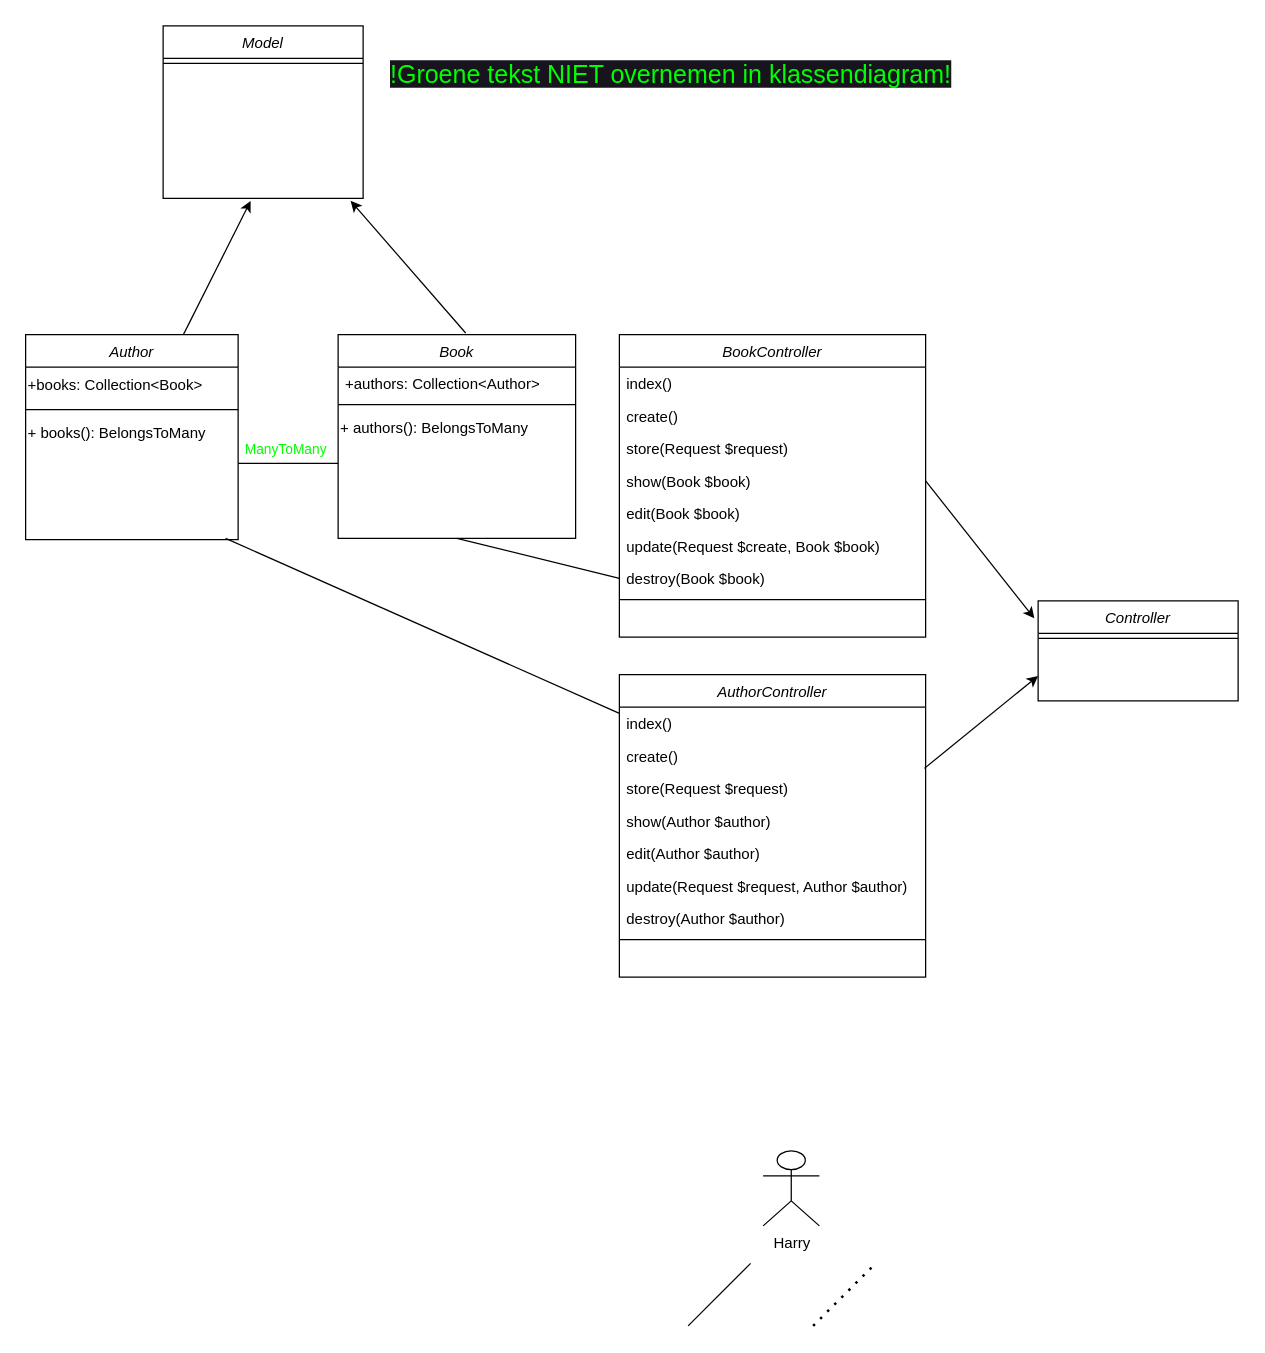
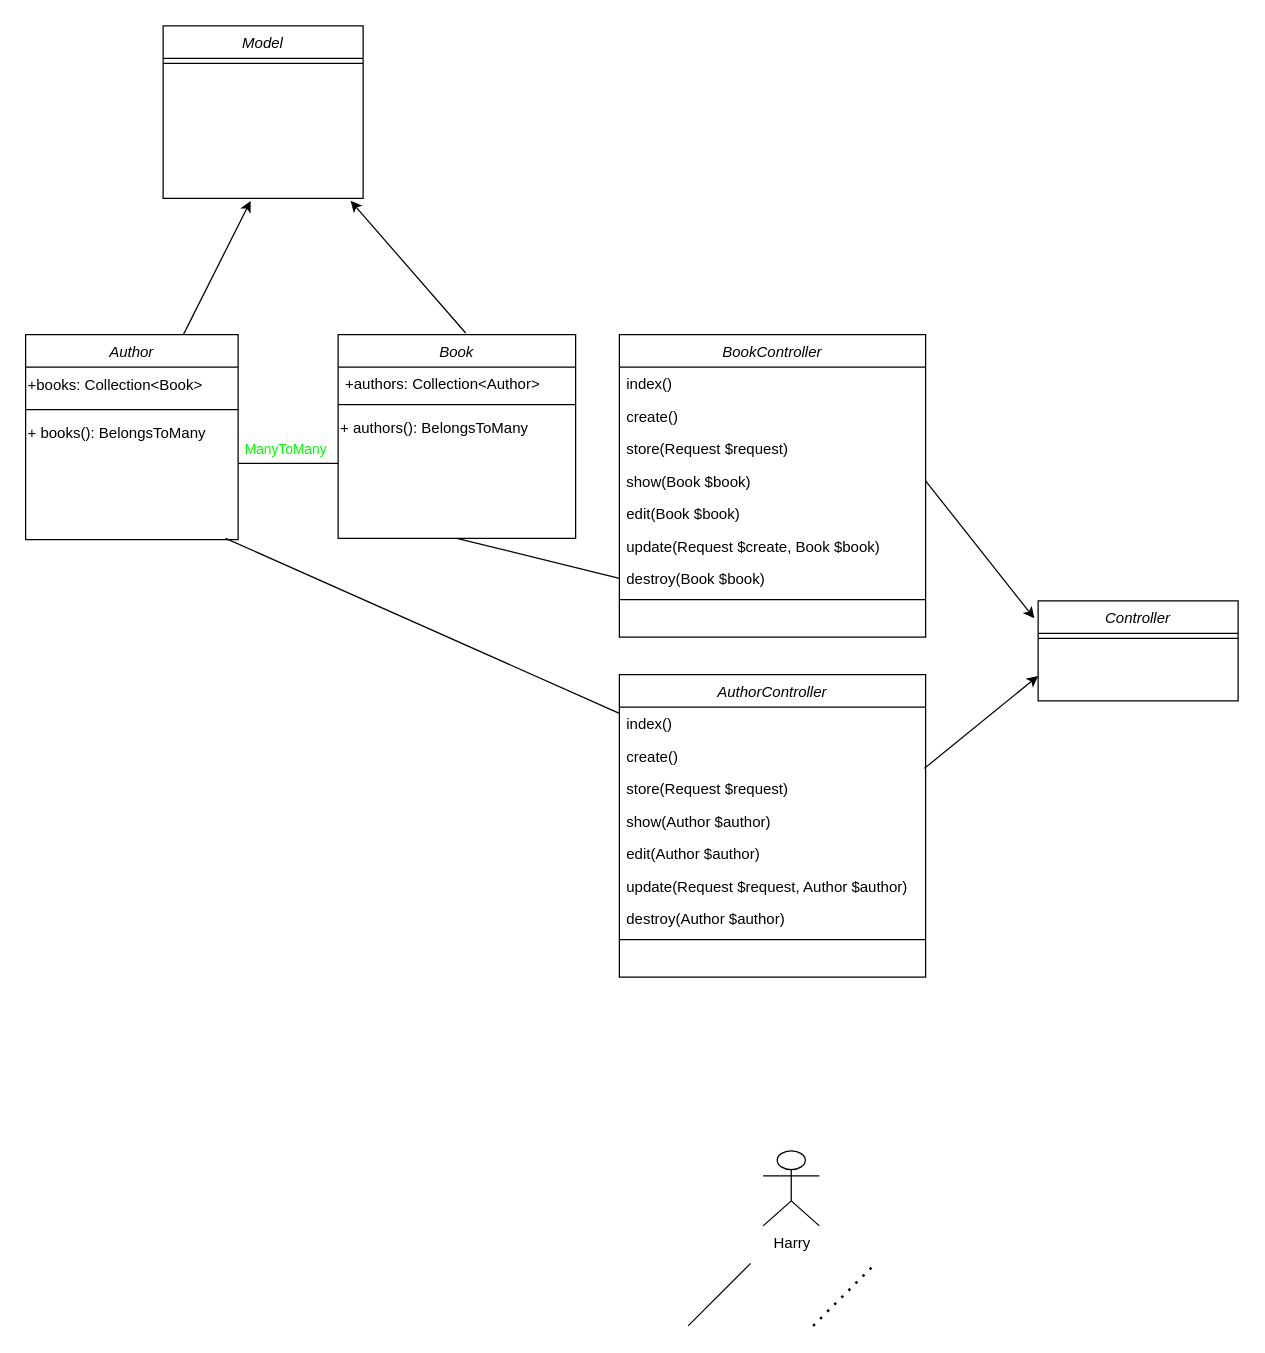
  <mxCell id="0" />
  <mxCell id="1" parent="0" />
  <mxCell id="2" value="Model" style="swimlane;fontStyle=2;align=center;verticalAlign=top;childLayout=stackLayout;horizontal=1;startSize=26;horizontalStack=0;resizeParent=1;resizeLast=0;collapsible=1;marginBottom=0;rounded=0;shadow=0;strokeWidth=1;" parent="1" vertex="1"><mxGeometry x="130" y="20" width="160" height="138" as="geometry"><mxRectangle x="230" y="140" width="160" height="26" as="alternateBounds" /></mxGeometry></mxCell>
  <mxCell id="3" value="" style="line;html=1;strokeWidth=1;align=left;verticalAlign=middle;spacingTop=-1;spacingLeft=3;spacingRight=3;rotatable=0;labelPosition=right;points=[];portConstraint=eastwest;" parent="2" vertex="1"><mxGeometry y="26" width="160" height="8" as="geometry" /></mxCell>
  <mxCell id="4" value="BookController" style="swimlane;fontStyle=2;align=center;verticalAlign=top;childLayout=stackLayout;horizontal=1;startSize=26;horizontalStack=0;resizeParent=1;resizeLast=0;collapsible=1;marginBottom=0;rounded=0;shadow=0;strokeWidth=1;" vertex="1" parent="1"><mxGeometry x="495" y="267" width="245" height="242" as="geometry"><mxRectangle x="230" y="140" width="160" height="26" as="alternateBounds" /></mxGeometry></mxCell>
  <mxCell id="5" value="index()" style="text;align=left;verticalAlign=top;spacingLeft=4;spacingRight=4;overflow=hidden;rotatable=0;points=[[0,0.5],[1,0.5]];portConstraint=eastwest;rounded=0;shadow=0;html=0;" vertex="1" parent="4"><mxGeometry y="26" width="245" height="26" as="geometry" /></mxCell>
  <mxCell id="6" value="create()" style="text;align=left;verticalAlign=top;spacingLeft=4;spacingRight=4;overflow=hidden;rotatable=0;points=[[0,0.5],[1,0.5]];portConstraint=eastwest;" vertex="1" parent="4"><mxGeometry y="52" width="245" height="26" as="geometry" /></mxCell>
  <mxCell id="7" value="store(Request $request)" style="text;align=left;verticalAlign=top;spacingLeft=4;spacingRight=4;overflow=hidden;rotatable=0;points=[[0,0.5],[1,0.5]];portConstraint=eastwest;rounded=0;shadow=0;html=0;" vertex="1" parent="4"><mxGeometry y="78" width="245" height="26" as="geometry" /></mxCell>
  <mxCell id="8" value="show(Book $book)" style="text;align=left;verticalAlign=top;spacingLeft=4;spacingRight=4;overflow=hidden;rotatable=0;points=[[0,0.5],[1,0.5]];portConstraint=eastwest;rounded=0;shadow=0;html=0;" vertex="1" parent="4"><mxGeometry y="104" width="245" height="26" as="geometry" /></mxCell>
  <mxCell id="9" value="edit(Book $book)" style="text;align=left;verticalAlign=top;spacingLeft=4;spacingRight=4;overflow=hidden;rotatable=0;points=[[0,0.5],[1,0.5]];portConstraint=eastwest;rounded=0;shadow=0;html=0;" vertex="1" parent="4"><mxGeometry y="130" width="245" height="26" as="geometry" /></mxCell>
  <mxCell id="10" value="update(Request $create, Book $book)" style="text;align=left;verticalAlign=top;spacingLeft=4;spacingRight=4;overflow=hidden;rotatable=0;points=[[0,0.5],[1,0.5]];portConstraint=eastwest;rounded=0;shadow=0;html=0;" vertex="1" parent="4"><mxGeometry y="156" width="245" height="26" as="geometry" /></mxCell>
  <mxCell id="11" value="destroy(Book $book)" style="text;align=left;verticalAlign=top;spacingLeft=4;spacingRight=4;overflow=hidden;rotatable=0;points=[[0,0.5],[1,0.5]];portConstraint=eastwest;rounded=0;shadow=0;html=0;" vertex="1" parent="4"><mxGeometry y="182" width="245" height="26" as="geometry" /></mxCell>
  <mxCell id="12" value="" style="line;html=1;strokeWidth=1;align=left;verticalAlign=middle;spacingTop=-1;spacingLeft=3;spacingRight=3;rotatable=0;labelPosition=right;points=[];portConstraint=eastwest;" vertex="1" parent="4"><mxGeometry y="208" width="245" height="8" as="geometry" /></mxCell>
  <mxCell id="13" value="Book" style="swimlane;fontStyle=2;align=center;verticalAlign=top;childLayout=stackLayout;horizontal=1;startSize=26;horizontalStack=0;resizeParent=1;resizeLast=0;collapsible=1;marginBottom=0;rounded=0;shadow=0;strokeWidth=1;" vertex="1" parent="1"><mxGeometry x="270" y="267" width="190" height="163" as="geometry"><mxRectangle x="230" y="140" width="160" height="26" as="alternateBounds" /></mxGeometry></mxCell>
  <mxCell id="14" value="+authors: Collection&lt;Author&gt;" style="text;align=left;verticalAlign=top;spacingLeft=4;spacingRight=4;overflow=hidden;rotatable=0;points=[[0,0.5],[1,0.5]];portConstraint=eastwest;rounded=0;shadow=0;html=0;" vertex="1" parent="13"><mxGeometry y="26" width="190" height="26" as="geometry" /></mxCell>
  <mxCell id="15" value="" style="line;html=1;strokeWidth=1;align=left;verticalAlign=middle;spacingTop=-1;spacingLeft=3;spacingRight=3;rotatable=0;labelPosition=right;points=[];portConstraint=eastwest;" vertex="1" parent="13"><mxGeometry y="52" width="190" height="8" as="geometry" /></mxCell>
  <mxCell id="16" value="+ authors(): BelongsToMany" style="text;html=1;align=left;verticalAlign=middle;resizable=0;points=[];autosize=1;strokeColor=none;fillColor=none;" vertex="1" parent="13"><mxGeometry y="60" width="190" height="30" as="geometry" /></mxCell>
  <mxCell id="17" value="Author" style="swimlane;fontStyle=2;align=center;verticalAlign=top;childLayout=stackLayout;horizontal=1;startSize=26;horizontalStack=0;resizeParent=1;resizeLast=0;collapsible=1;marginBottom=0;rounded=0;shadow=0;strokeWidth=1;" vertex="1" parent="1"><mxGeometry x="20" y="267" width="170" height="164" as="geometry"><mxRectangle x="230" y="140" width="160" height="26" as="alternateBounds" /></mxGeometry></mxCell>
  <mxCell id="18" value="+books: Collection&amp;lt;Book&amp;gt;" style="text;html=1;align=left;verticalAlign=middle;resizable=0;points=[];autosize=1;strokeColor=none;fillColor=none;" vertex="1" parent="17"><mxGeometry y="26" width="170" height="30" as="geometry" /></mxCell>
  <mxCell id="19" value="" style="line;html=1;strokeWidth=1;align=left;verticalAlign=middle;spacingTop=-1;spacingLeft=3;spacingRight=3;rotatable=0;labelPosition=right;points=[];portConstraint=eastwest;" vertex="1" parent="17"><mxGeometry y="56" width="170" height="8" as="geometry" /></mxCell>
  <mxCell id="20" value="+ books(): BelongsToMany" style="text;html=1;align=left;verticalAlign=middle;resizable=0;points=[];autosize=1;strokeColor=none;fillColor=none;" vertex="1" parent="17"><mxGeometry y="64" width="170" height="30" as="geometry" /></mxCell>
  <mxCell id="21" value="" style="endArrow=none;dashed=1;html=1;dashPattern=1 3;strokeWidth=2;rounded=0;" edge="1" parent="1"><mxGeometry width="50" height="50" relative="1" as="geometry"><mxPoint x="650" y="1060" as="sourcePoint" /><mxPoint x="700" y="1010" as="targetPoint" /></mxGeometry></mxCell>
  <mxCell id="22" value="" style="endArrow=none;html=1;rounded=0;" edge="1" parent="1"><mxGeometry width="50" height="50" relative="1" as="geometry"><mxPoint x="550" y="1060" as="sourcePoint" /><mxPoint x="600" y="1010" as="targetPoint" /></mxGeometry></mxCell>
  <mxCell id="23" value="Harry" style="shape=umlActor;verticalLabelPosition=bottom;verticalAlign=top;html=1;outlineConnect=0;" vertex="1" parent="1"><mxGeometry x="610" y="920" width="45" height="60" as="geometry" /></mxCell>
  <mxCell id="24" value="AuthorController" style="swimlane;fontStyle=2;align=center;verticalAlign=top;childLayout=stackLayout;horizontal=1;startSize=26;horizontalStack=0;resizeParent=1;resizeLast=0;collapsible=1;marginBottom=0;rounded=0;shadow=0;strokeWidth=1;" vertex="1" parent="1"><mxGeometry x="495" y="539" width="245" height="242" as="geometry"><mxRectangle x="230" y="140" width="160" height="26" as="alternateBounds" /></mxGeometry></mxCell>
  <mxCell id="25" value="index()" style="text;align=left;verticalAlign=top;spacingLeft=4;spacingRight=4;overflow=hidden;rotatable=0;points=[[0,0.5],[1,0.5]];portConstraint=eastwest;rounded=0;shadow=0;html=0;" vertex="1" parent="24"><mxGeometry y="26" width="245" height="26" as="geometry" /></mxCell>
  <mxCell id="26" value="create()" style="text;align=left;verticalAlign=top;spacingLeft=4;spacingRight=4;overflow=hidden;rotatable=0;points=[[0,0.5],[1,0.5]];portConstraint=eastwest;" vertex="1" parent="24"><mxGeometry y="52" width="245" height="26" as="geometry" /></mxCell>
  <mxCell id="27" value="store(Request $request)" style="text;align=left;verticalAlign=top;spacingLeft=4;spacingRight=4;overflow=hidden;rotatable=0;points=[[0,0.5],[1,0.5]];portConstraint=eastwest;rounded=0;shadow=0;html=0;" vertex="1" parent="24"><mxGeometry y="78" width="245" height="26" as="geometry" /></mxCell>
  <mxCell id="28" value="show(Author $author)" style="text;align=left;verticalAlign=top;spacingLeft=4;spacingRight=4;overflow=hidden;rotatable=0;points=[[0,0.5],[1,0.5]];portConstraint=eastwest;rounded=0;shadow=0;html=0;" vertex="1" parent="24"><mxGeometry y="104" width="245" height="26" as="geometry" /></mxCell>
  <mxCell id="29" value="edit(Author $author)" style="text;align=left;verticalAlign=top;spacingLeft=4;spacingRight=4;overflow=hidden;rotatable=0;points=[[0,0.5],[1,0.5]];portConstraint=eastwest;rounded=0;shadow=0;html=0;" vertex="1" parent="24"><mxGeometry y="130" width="245" height="26" as="geometry" /></mxCell>
  <mxCell id="30" value="update(Request $request, Author $author)" style="text;align=left;verticalAlign=top;spacingLeft=4;spacingRight=4;overflow=hidden;rotatable=0;points=[[0,0.5],[1,0.5]];portConstraint=eastwest;rounded=0;shadow=0;html=0;" vertex="1" parent="24"><mxGeometry y="156" width="245" height="26" as="geometry" /></mxCell>
  <mxCell id="31" value="destroy(Author $author)" style="text;align=left;verticalAlign=top;spacingLeft=4;spacingRight=4;overflow=hidden;rotatable=0;points=[[0,0.5],[1,0.5]];portConstraint=eastwest;rounded=0;shadow=0;html=0;" vertex="1" parent="24"><mxGeometry y="182" width="245" height="26" as="geometry" /></mxCell>
  <mxCell id="32" value="" style="line;html=1;strokeWidth=1;align=left;verticalAlign=middle;spacingTop=-1;spacingLeft=3;spacingRight=3;rotatable=0;labelPosition=right;points=[];portConstraint=eastwest;" vertex="1" parent="24"><mxGeometry y="208" width="245" height="8" as="geometry" /></mxCell>
  <mxCell id="33" value="Controller" style="swimlane;fontStyle=2;align=center;verticalAlign=top;childLayout=stackLayout;horizontal=1;startSize=26;horizontalStack=0;resizeParent=1;resizeLast=0;collapsible=1;marginBottom=0;rounded=0;shadow=0;strokeWidth=1;" vertex="1" parent="1"><mxGeometry x="830" y="480" width="160" height="80" as="geometry"><mxRectangle x="230" y="140" width="160" height="26" as="alternateBounds" /></mxGeometry></mxCell>
  <mxCell id="34" value="" style="line;html=1;strokeWidth=1;align=left;verticalAlign=middle;spacingTop=-1;spacingLeft=3;spacingRight=3;rotatable=0;labelPosition=right;points=[];portConstraint=eastwest;" vertex="1" parent="33"><mxGeometry y="26" width="160" height="8" as="geometry" /></mxCell>
  <mxCell id="35" value="" style="endArrow=classic;html=1;rounded=0;exitX=0.537;exitY=-0.008;exitDx=0;exitDy=0;exitPerimeter=0;" edge="1" parent="1" source="13"><mxGeometry width="50" height="50" relative="1" as="geometry"><mxPoint x="390" y="490" as="sourcePoint" /><mxPoint x="280" y="160" as="targetPoint" /></mxGeometry></mxCell>
  <mxCell id="36" value="" style="endArrow=classic;html=1;rounded=0;" edge="1" parent="1" source="17"><mxGeometry width="50" height="50" relative="1" as="geometry"><mxPoint x="30" y="250" as="sourcePoint" /><mxPoint x="200" y="160" as="targetPoint" /></mxGeometry></mxCell>
  <mxCell id="37" value="" style="endArrow=none;html=1;rounded=0;" edge="1" parent="1"><mxGeometry width="50" height="50" relative="1" as="geometry"><mxPoint x="190" y="370" as="sourcePoint" /><mxPoint x="270" y="370" as="targetPoint" /></mxGeometry></mxCell>
  <mxCell id="38" value="&lt;font color=&quot;#00ff00&quot;&gt;ManyToMany&lt;/font&gt;" style="edgeLabel;html=1;align=center;verticalAlign=middle;resizable=0;points=[];strokeColor=#33FF33;" vertex="1" connectable="0" parent="37"><mxGeometry x="-0.086" y="2" relative="1" as="geometry"><mxPoint y="-10" as="offset" /></mxGeometry></mxCell>
  <mxCell id="39" value="" style="endArrow=none;html=1;rounded=0;entryX=0.5;entryY=1;entryDx=0;entryDy=0;exitX=0;exitY=0.5;exitDx=0;exitDy=0;" edge="1" parent="1" source="11" target="13"><mxGeometry width="50" height="50" relative="1" as="geometry"><mxPoint x="400" y="550" as="sourcePoint" /><mxPoint x="450" y="500" as="targetPoint" /></mxGeometry></mxCell>
  <mxCell id="40" value="" style="endArrow=none;html=1;rounded=0;exitX=0;exitY=0.192;exitDx=0;exitDy=0;exitPerimeter=0;" edge="1" parent="1" source="25"><mxGeometry width="50" height="50" relative="1" as="geometry"><mxPoint x="320" y="650" as="sourcePoint" /><mxPoint x="180" y="430" as="targetPoint" /></mxGeometry></mxCell>
  <mxCell id="41" value="" style="endArrow=classic;html=1;rounded=0;exitX=1;exitY=0.5;exitDx=0;exitDy=0;entryX=-0.019;entryY=0.175;entryDx=0;entryDy=0;entryPerimeter=0;" edge="1" parent="1" source="8" target="33"><mxGeometry width="50" height="50" relative="1" as="geometry"><mxPoint x="382" y="276" as="sourcePoint" /><mxPoint x="290" y="170" as="targetPoint" /></mxGeometry></mxCell>
  <mxCell id="42" value="" style="endArrow=classic;html=1;rounded=0;exitX=0.996;exitY=-0.115;exitDx=0;exitDy=0;entryX=0;entryY=0.75;entryDx=0;entryDy=0;exitPerimeter=0;" edge="1" parent="1" source="27" target="33"><mxGeometry width="50" height="50" relative="1" as="geometry"><mxPoint x="750" y="394" as="sourcePoint" /><mxPoint x="837" y="504" as="targetPoint" /></mxGeometry></mxCell>
- <mxCell id="43" value="&lt;span style=&quot;color: rgb(0, 255, 0); font-family: Helvetica; font-size: 20px; font-style: normal; font-variant-ligatures: normal; font-variant-caps: normal; font-weight: 400; letter-spacing: normal; orphans: 2; text-align: center; text-indent: 0px; text-transform: none; widows: 2; word-spacing: 0px; -webkit-text-stroke-width: 0px; background-color: rgb(24, 20, 29); text-decoration-thickness: initial; text-decoration-style: initial; text-decoration-color: initial; float: none; display: inline !important;&quot;&gt;!Groene tekst NIET overnemen in klassendiagram!&lt;/span&gt;" style="text;whiteSpace=wrap;html=1;" vertex="1" parent="1"><mxGeometry x="310" y="40" width="480" height="50" as="geometry" /></mxCell>
